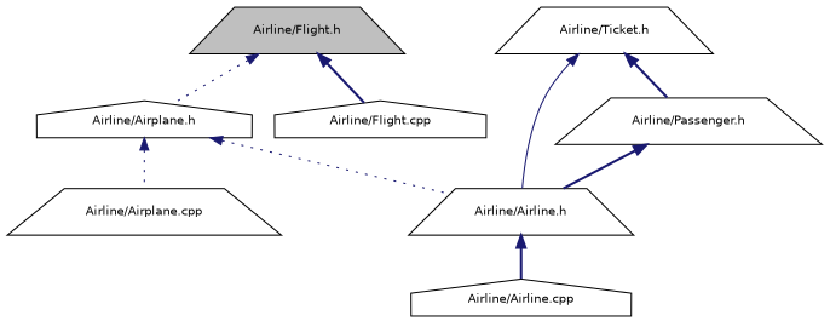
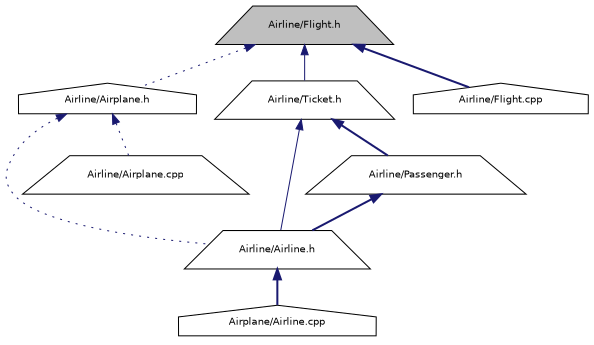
  digraph {
    node [color=black fontname=Helvetica fontsize=10 shape=trapezium]
    edge [color=midnightblue dir=back fontname=Helvetica fontsize=10 labelfontname=Helvetica labelfontsize=10 style=bold]
    n1 [fillcolor=grey75 fontcolor=black height=0.2 label="Airline/Flight.h" style=filled width=0.4]
    n2 [height=0.2 label="Airline/Airplane.h" shape=house width=0.4]
    n3 [height=0.2 label="Airline/Ticket.h" width=0.4]
    n4 [height=0.2 label="Airline/Flight.cpp" shape=house width=0.4]
    n5 [height=0.2 label="Airline/Airline.h" width=0.4]
    n6 [height=0.2 label="Airline/Airplane.cpp" width=0.4]
    n7 [height=0.2 label="Airline/Passenger.h" width=0.4]
-   n8 [height=0.2 label="Airline/Airline.cpp" shape=house width=0.4]
+   n8 [height=0.2 label="Airplane/Airline.cpp" shape=house width=0.4]
    n1 -> n2 [style=dotted]
+   n1 -> n3 [style=solid]
    n1 -> n4
    n2 -> n5 [style=dotted]
    n2 -> n6 [style=dotted]
    n3 -> n5 [style=solid]
    n3 -> n7
    n5 -> n8
    n7 -> n5
  }
